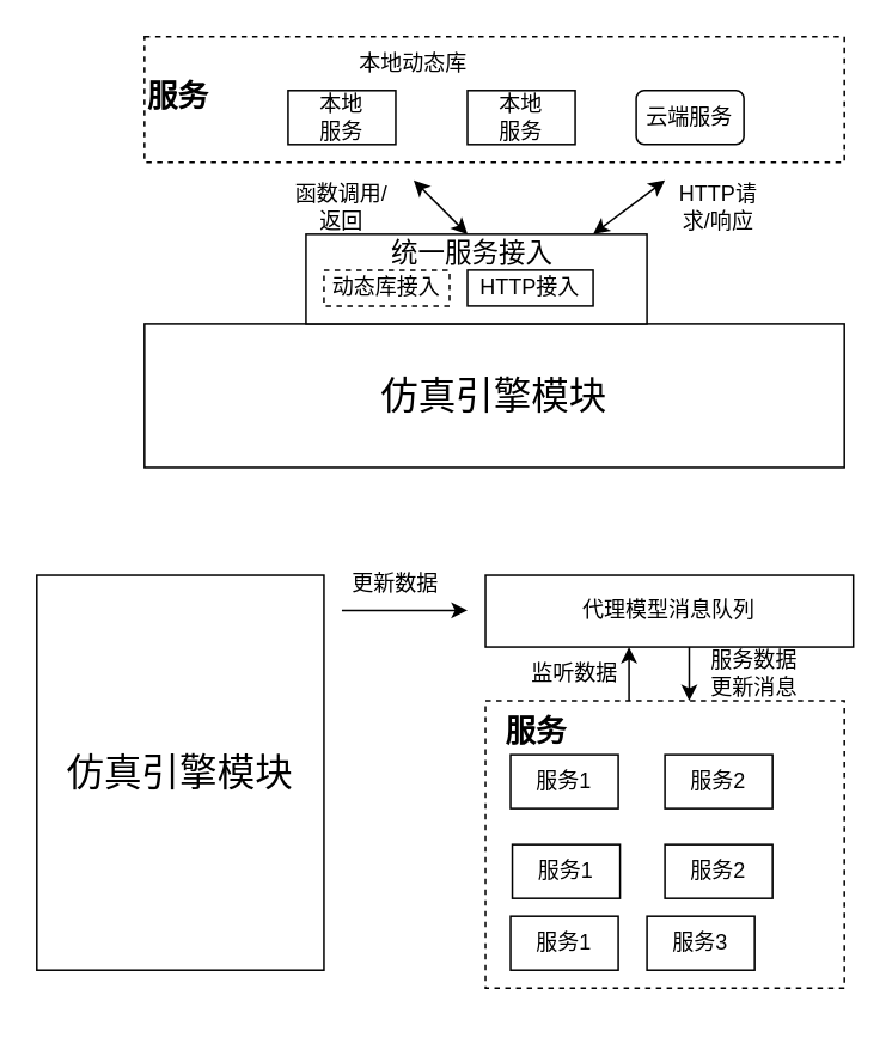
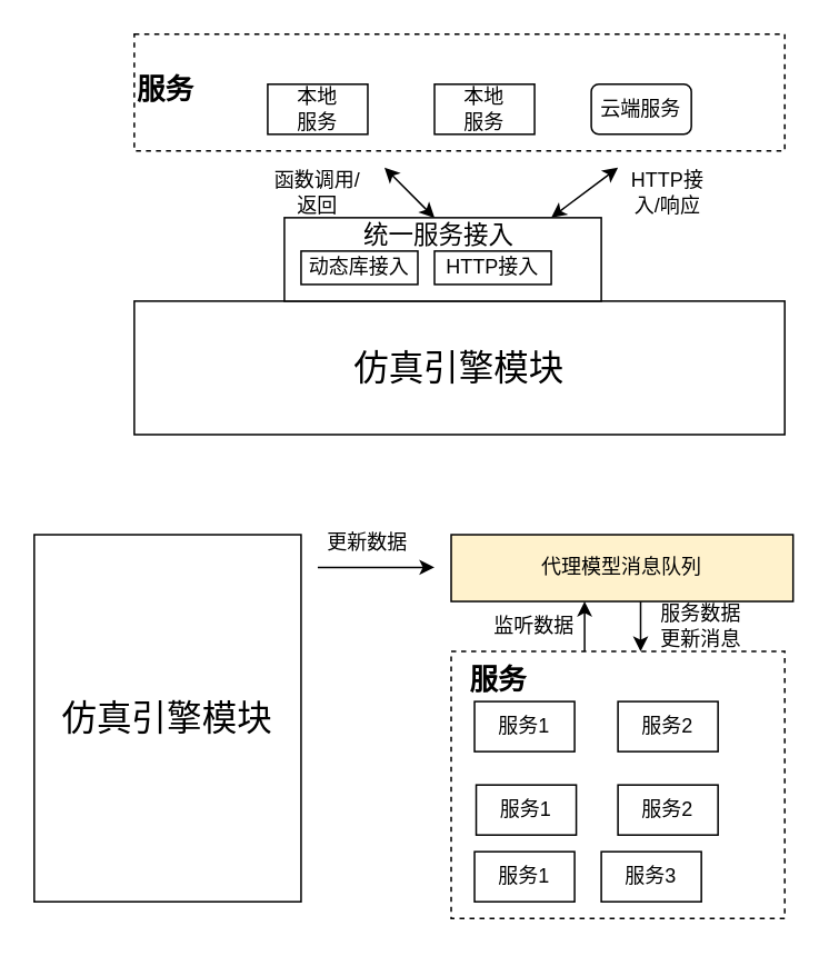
  <mxCell id="0" />
  <mxCell id="1" parent="0" />
  <mxCell id="2" value="&lt;div&gt;&lt;b&gt;&lt;font style=&quot;font-size: 17px;&quot;&gt;&lt;br&gt;&lt;/font&gt;&lt;/b&gt;&lt;/div&gt;&lt;b&gt;&lt;font style=&quot;font-size: 17px;&quot;&gt;&lt;div&gt;&lt;b&gt;&lt;font style=&quot;font-size: 17px;&quot;&gt;&lt;br&gt;&lt;/font&gt;&lt;/b&gt;&lt;/div&gt;服务&lt;/font&gt;&lt;/b&gt;&lt;div&gt;&lt;br&gt;&lt;/div&gt;&lt;div&gt;&lt;br&gt;&lt;/div&gt;&lt;div&gt;&lt;br&gt;&lt;/div&gt;" style="rounded=0;whiteSpace=wrap;html=1;dashed=1;align=left;" vertex="1" parent="1"><mxGeometry x="80" y="20" width="390" height="70" as="geometry" /></mxCell>
  <mxCell id="3" value="本地&lt;div&gt;服务&lt;/div&gt;" style="rounded=0;whiteSpace=wrap;html=1;" vertex="1" parent="1"><mxGeometry x="160" y="50" width="60" height="30" as="geometry" /></mxCell>
  <mxCell id="4" value="本地&lt;div&gt;服务&lt;/div&gt;" style="rounded=0;whiteSpace=wrap;html=1;" vertex="1" parent="1"><mxGeometry x="260" y="50" width="60" height="30" as="geometry" /></mxCell>
  <mxCell id="5" value="云端服务" style="whiteSpace=wrap;html=1;rounded=1;" vertex="1" parent="1"><mxGeometry x="354" y="50" width="60" height="30" as="geometry" /></mxCell>
  <mxCell id="6" value="&lt;font style=&quot;font-size: 21px;&quot;&gt;仿真引擎模块&lt;/font&gt;" style="rounded=0;whiteSpace=wrap;html=1;" vertex="1" parent="1"><mxGeometry x="80" y="180" width="390" height="80" as="geometry" /></mxCell>
  <mxCell id="7" value="&lt;div style=&quot;text-align: center;&quot;&gt;&lt;span style=&quot;background-color: initial;&quot;&gt;&lt;br&gt;&lt;/span&gt;&lt;/div&gt;&lt;div style=&quot;text-align: center;&quot;&gt;&lt;span style=&quot;background-color: initial;&quot;&gt;&amp;nbsp; &amp;nbsp; &amp;nbsp; &amp;nbsp; &amp;nbsp; &amp;nbsp; &amp;nbsp; &amp;nbsp;&lt;/span&gt;&lt;/div&gt;&lt;div style=&quot;text-align: center;&quot;&gt;&lt;span style=&quot;background-color: initial;&quot;&gt;&lt;font style=&quot;font-size: 15px;&quot;&gt;&lt;span style=&quot;white-space: pre;&quot;&gt;&#09;&lt;/span&gt;&amp;nbsp; &amp;nbsp;统一服务接入&lt;/font&gt;&lt;/span&gt;&lt;/div&gt;&lt;div&gt;&lt;br&gt;&lt;/div&gt;&lt;div&gt;&lt;br&gt;&lt;/div&gt;&lt;div&gt;&lt;br&gt;&lt;/div&gt;&lt;div&gt;&lt;br&gt;&lt;/div&gt;" style="rounded=0;whiteSpace=wrap;html=1;align=left;" vertex="1" parent="1"><mxGeometry x="170" y="130" width="190" height="50" as="geometry" /></mxCell>
- <mxCell id="8" value="动态库接入" style="rounded=0;whiteSpace=wrap;html=1;dashed=1;" vertex="1" parent="1"><mxGeometry x="180" y="150" width="70" height="20" as="geometry" /></mxCell>
+ <mxCell id="8" value="动态库接入" style="rounded=0;whiteSpace=wrap;html=1;" vertex="1" parent="1"><mxGeometry x="180" y="150" width="70" height="20" as="geometry" /></mxCell>
  <mxCell id="9" value="HTTP接入" style="rounded=0;whiteSpace=wrap;html=1;" vertex="1" parent="1"><mxGeometry x="260" y="150" width="70" height="20" as="geometry" /></mxCell>
  <mxCell id="10" value="" style="endArrow=classic;startArrow=classic;html=1;rounded=0;" edge="1" parent="1"><mxGeometry width="50" height="50" relative="1" as="geometry"><mxPoint x="260" y="130" as="sourcePoint" /><mxPoint x="230" y="100" as="targetPoint" /></mxGeometry></mxCell>
  <mxCell id="11" value="函数调用/返回" style="text;html=1;align=center;verticalAlign=middle;whiteSpace=wrap;rounded=0;" vertex="1" parent="1"><mxGeometry x="160" y="100" width="60" height="30" as="geometry" /></mxCell>
  <mxCell id="12" value="" style="endArrow=classic;startArrow=classic;html=1;rounded=0;" edge="1" parent="1"><mxGeometry width="50" height="50" relative="1" as="geometry"><mxPoint x="330" y="130" as="sourcePoint" /><mxPoint x="370" y="100" as="targetPoint" /></mxGeometry></mxCell>
- <mxCell id="13" value="HTTP请求/响应" style="text;html=1;align=center;verticalAlign=middle;whiteSpace=wrap;rounded=0;" vertex="1" parent="1"><mxGeometry x="370" y="100" width="60" height="30" as="geometry" /></mxCell>
- <mxCell id="14" value="本地动态库" style="text;html=1;align=center;verticalAlign=middle;whiteSpace=wrap;rounded=0;" vertex="1" parent="1"><mxGeometry x="190" y="20" width="80" height="30" as="geometry" /></mxCell>
+ <mxCell id="13" value="HTTP接入/响应" style="text;html=1;align=center;verticalAlign=middle;whiteSpace=wrap;rounded=0;" vertex="1" parent="1"><mxGeometry x="370" y="100" width="60" height="30" as="geometry" /></mxCell>
  <mxCell id="15" value="&lt;font style=&quot;font-size: 21px;&quot;&gt;仿真引擎模块&lt;/font&gt;" style="rounded=0;whiteSpace=wrap;html=1;" vertex="1" parent="1"><mxGeometry x="20" y="320" width="160" height="220" as="geometry" /></mxCell>
  <mxCell id="16" value="&lt;div&gt;&lt;b&gt;&lt;font style=&quot;font-size: 17px;&quot;&gt;&lt;br&gt;&lt;/font&gt;&lt;/b&gt;&lt;/div&gt;&lt;b&gt;&lt;font style=&quot;font-size: 17px;&quot;&gt;&lt;div&gt;&lt;b&gt;&lt;font style=&quot;font-size: 17px;&quot;&gt;&lt;br&gt;&lt;/font&gt;&lt;/b&gt;&lt;/div&gt;&amp;nbsp; 服务&lt;/font&gt;&lt;/b&gt;&lt;div&gt;&lt;span style=&quot;font-size: 17px;&quot;&gt;&lt;b&gt;&lt;br&gt;&lt;/b&gt;&lt;/span&gt;&lt;/div&gt;&lt;div&gt;&lt;span style=&quot;font-size: 17px;&quot;&gt;&lt;b&gt;&lt;br&gt;&lt;/b&gt;&lt;/span&gt;&lt;/div&gt;&lt;div&gt;&lt;span style=&quot;font-size: 17px;&quot;&gt;&lt;b&gt;&lt;br&gt;&lt;/b&gt;&lt;/span&gt;&lt;/div&gt;&lt;div&gt;&lt;span style=&quot;font-size: 17px;&quot;&gt;&lt;b&gt;&lt;br&gt;&lt;/b&gt;&lt;/span&gt;&lt;/div&gt;&lt;div&gt;&lt;span style=&quot;font-size: 17px;&quot;&gt;&lt;b&gt;&lt;br&gt;&lt;/b&gt;&lt;/span&gt;&lt;/div&gt;&lt;div&gt;&lt;span style=&quot;font-size: 17px;&quot;&gt;&lt;b&gt;&lt;br&gt;&lt;/b&gt;&lt;/span&gt;&lt;div&gt;&lt;br&gt;&lt;/div&gt;&lt;div&gt;&lt;br&gt;&lt;/div&gt;&lt;div&gt;&lt;br&gt;&lt;/div&gt;&lt;/div&gt;" style="rounded=0;whiteSpace=wrap;html=1;dashed=1;align=left;" vertex="1" parent="1"><mxGeometry x="270" y="390" width="200" height="160" as="geometry" /></mxCell>
  <mxCell id="17" value="&lt;div&gt;服务1&lt;/div&gt;" style="rounded=0;whiteSpace=wrap;html=1;" vertex="1" parent="1"><mxGeometry x="284" y="420" width="60" height="30" as="geometry" /></mxCell>
  <mxCell id="18" value="&lt;div&gt;服务1&lt;/div&gt;" style="rounded=0;whiteSpace=wrap;html=1;" vertex="1" parent="1"><mxGeometry x="285" y="470" width="60" height="30" as="geometry" /></mxCell>
  <mxCell id="19" value="&lt;div&gt;服务1&lt;/div&gt;" style="rounded=0;whiteSpace=wrap;html=1;" vertex="1" parent="1"><mxGeometry x="284" y="510" width="60" height="30" as="geometry" /></mxCell>
  <mxCell id="20" value="&lt;div&gt;服务2&lt;/div&gt;" style="rounded=0;whiteSpace=wrap;html=1;" vertex="1" parent="1"><mxGeometry x="370" y="420" width="60" height="30" as="geometry" /></mxCell>
  <mxCell id="21" value="&lt;div&gt;服务2&lt;/div&gt;" style="rounded=0;whiteSpace=wrap;html=1;" vertex="1" parent="1"><mxGeometry x="370" y="470" width="60" height="30" as="geometry" /></mxCell>
  <mxCell id="22" value="&lt;div&gt;服务3&lt;/div&gt;" style="rounded=0;whiteSpace=wrap;html=1;" vertex="1" parent="1"><mxGeometry x="360" y="510" width="60" height="30" as="geometry" /></mxCell>
- <mxCell id="23" value="代理模型消息队列" style="rounded=0;whiteSpace=wrap;html=1;" vertex="1" parent="1"><mxGeometry x="270" y="320" width="205" height="40" as="geometry" /></mxCell>
+ <mxCell id="23" value="代理模型消息队列" style="rounded=0;whiteSpace=wrap;html=1;fillColor=#fff2cc;" vertex="1" parent="1"><mxGeometry x="270" y="320" width="205" height="40" as="geometry" /></mxCell>
  <mxCell id="24" value="" style="endArrow=classic;html=1;rounded=0;" edge="1" parent="1"><mxGeometry width="50" height="50" relative="1" as="geometry"><mxPoint x="190" y="339.58" as="sourcePoint" /><mxPoint x="260" y="339.58" as="targetPoint" /></mxGeometry></mxCell>
  <mxCell id="25" value="更新数据" style="text;html=1;align=center;verticalAlign=middle;whiteSpace=wrap;rounded=0;" vertex="1" parent="1"><mxGeometry x="190" y="310" width="60" height="30" as="geometry" /></mxCell>
  <mxCell id="26" value="" style="endArrow=classic;html=1;rounded=0;" edge="1" parent="1"><mxGeometry width="50" height="50" relative="1" as="geometry"><mxPoint x="350" y="390" as="sourcePoint" /><mxPoint x="350" y="360" as="targetPoint" /></mxGeometry></mxCell>
  <mxCell id="27" value="监听数据" style="text;html=1;align=center;verticalAlign=middle;whiteSpace=wrap;rounded=0;" vertex="1" parent="1"><mxGeometry x="290" y="360" width="60" height="30" as="geometry" /></mxCell>
  <mxCell id="28" value="" style="endArrow=classic;html=1;rounded=0;" edge="1" parent="1"><mxGeometry width="50" height="50" relative="1" as="geometry"><mxPoint x="383.58" y="360" as="sourcePoint" /><mxPoint x="383.58" y="390" as="targetPoint" /></mxGeometry></mxCell>
  <mxCell id="29" value="服务数据更新消息" style="text;html=1;align=center;verticalAlign=middle;whiteSpace=wrap;rounded=0;" vertex="1" parent="1"><mxGeometry x="390" y="360" width="60" height="30" as="geometry" /></mxCell>
